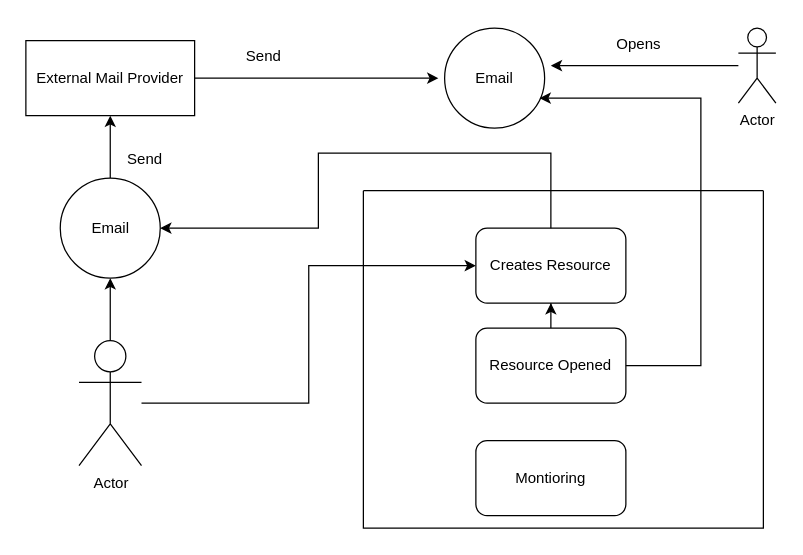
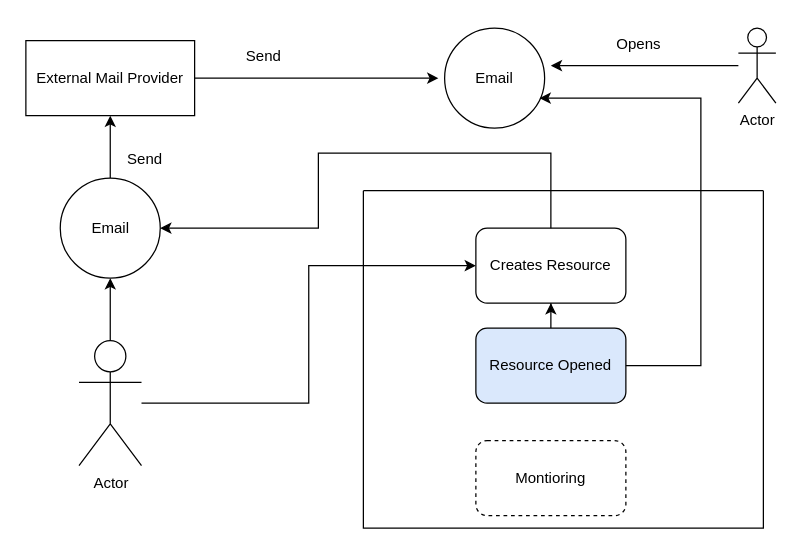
  <mxCell id="0" />
  <mxCell id="1" parent="0" />
  <mxCell id="2" style="edgeStyle=orthogonalEdgeStyle;rounded=0;orthogonalLoop=1;jettySize=auto;html=1;entryX=0.5;entryY=1;entryDx=0;entryDy=0;" edge="1" parent="1" source="4" target="13"><mxGeometry relative="1" as="geometry" /></mxCell>
  <mxCell id="3" style="edgeStyle=orthogonalEdgeStyle;rounded=0;orthogonalLoop=1;jettySize=auto;html=1;entryX=0;entryY=0.5;entryDx=0;entryDy=0;" edge="1" parent="1" source="4" target="6"><mxGeometry relative="1" as="geometry" /></mxCell>
  <mxCell id="4" value="Actor" style="shape=umlActor;verticalLabelPosition=bottom;verticalAlign=top;html=1;outlineConnect=0;" vertex="1" parent="1"><mxGeometry x="62.5" y="272" width="50" height="100" as="geometry" /></mxCell>
  <mxCell id="5" value="" style="swimlane;startSize=0;" vertex="1" parent="1"><mxGeometry x="290" y="152" width="320" height="270" as="geometry" /></mxCell>
  <mxCell id="6" value="Creates Resource" style="rounded=1;whiteSpace=wrap;html=1;" vertex="1" parent="5"><mxGeometry x="90" y="30" width="120" height="60" as="geometry" /></mxCell>
  <mxCell id="7" style="edgeStyle=orthogonalEdgeStyle;rounded=0;orthogonalLoop=1;jettySize=auto;html=1;" edge="1" parent="5" source="8" target="6"><mxGeometry relative="1" as="geometry" /></mxCell>
- <mxCell id="8" value="Resource Opened" style="rounded=1;whiteSpace=wrap;html=1;" vertex="1" parent="5"><mxGeometry x="90" y="110" width="120" height="60" as="geometry" /></mxCell>
- <mxCell id="9" value="Montioring" style="rounded=1;whiteSpace=wrap;html=1;" vertex="1" parent="5"><mxGeometry x="90" y="200" width="120" height="60" as="geometry" /></mxCell>
+ <mxCell id="8" value="Resource Opened" style="rounded=1;whiteSpace=wrap;html=1;fillColor=#dae8fc;" vertex="1" parent="5"><mxGeometry x="90" y="110" width="120" height="60" as="geometry" /></mxCell>
+ <mxCell id="9" value="Montioring" style="rounded=1;whiteSpace=wrap;html=1;dashed=1;" vertex="1" parent="5"><mxGeometry x="90" y="200" width="120" height="60" as="geometry" /></mxCell>
  <mxCell id="10" style="edgeStyle=orthogonalEdgeStyle;rounded=0;orthogonalLoop=1;jettySize=auto;html=1;" edge="1" parent="1" source="11"><mxGeometry relative="1" as="geometry"><mxPoint x="350" y="62" as="targetPoint" /></mxGeometry></mxCell>
  <mxCell id="11" value="External Mail Provider" style="rounded=0;whiteSpace=wrap;html=1;" vertex="1" parent="1"><mxGeometry x="20" y="32" width="135" height="60" as="geometry" /></mxCell>
  <mxCell id="12" style="edgeStyle=orthogonalEdgeStyle;rounded=0;orthogonalLoop=1;jettySize=auto;html=1;entryX=0.5;entryY=1;entryDx=0;entryDy=0;" edge="1" parent="1" source="13" target="11"><mxGeometry relative="1" as="geometry" /></mxCell>
  <mxCell id="13" value="Email" style="ellipse;whiteSpace=wrap;html=1;aspect=fixed;" vertex="1" parent="1"><mxGeometry x="47.5" y="142" width="80" height="80" as="geometry" /></mxCell>
  <mxCell id="14" style="edgeStyle=orthogonalEdgeStyle;rounded=0;orthogonalLoop=1;jettySize=auto;html=1;entryX=1;entryY=0.5;entryDx=0;entryDy=0;" edge="1" parent="1" source="6" target="13"><mxGeometry relative="1" as="geometry"><Array as="points"><mxPoint x="440" y="122" /><mxPoint x="254" y="122" /><mxPoint x="254" y="182" /></Array></mxGeometry></mxCell>
  <mxCell id="15" style="edgeStyle=orthogonalEdgeStyle;rounded=0;orthogonalLoop=1;jettySize=auto;html=1;" edge="1" parent="1" source="16"><mxGeometry relative="1" as="geometry"><mxPoint x="440" y="52" as="targetPoint" /></mxGeometry></mxCell>
  <mxCell id="16" value="Actor" style="shape=umlActor;verticalLabelPosition=bottom;verticalAlign=top;html=1;outlineConnect=0;" vertex="1" parent="1"><mxGeometry x="590" y="22" width="30" height="60" as="geometry" /></mxCell>
  <mxCell id="17" value="Email" style="ellipse;whiteSpace=wrap;html=1;aspect=fixed;" vertex="1" parent="1"><mxGeometry x="355" y="22" width="80" height="80" as="geometry" /></mxCell>
  <mxCell id="18" value="Opens" style="text;html=1;align=center;verticalAlign=middle;resizable=0;points=[];autosize=1;strokeColor=none;fillColor=none;" vertex="1" parent="1"><mxGeometry x="480" y="20" width="60" height="30" as="geometry" /></mxCell>
  <mxCell id="19" value="Send" style="text;html=1;align=center;verticalAlign=middle;resizable=0;points=[];autosize=1;strokeColor=none;fillColor=none;" vertex="1" parent="1"><mxGeometry x="185" y="30" width="50" height="30" as="geometry" /></mxCell>
  <mxCell id="20" value="Send" style="text;html=1;align=center;verticalAlign=middle;resizable=0;points=[];autosize=1;strokeColor=none;fillColor=none;" vertex="1" parent="1"><mxGeometry x="90" y="112" width="50" height="30" as="geometry" /></mxCell>
  <mxCell id="21" style="edgeStyle=orthogonalEdgeStyle;rounded=0;orthogonalLoop=1;jettySize=auto;html=1;entryX=0.95;entryY=0.7;entryDx=0;entryDy=0;entryPerimeter=0;" edge="1" parent="1" source="8" target="17"><mxGeometry relative="1" as="geometry"><Array as="points"><mxPoint x="560" y="292" /><mxPoint x="560" y="78" /></Array></mxGeometry></mxCell>
